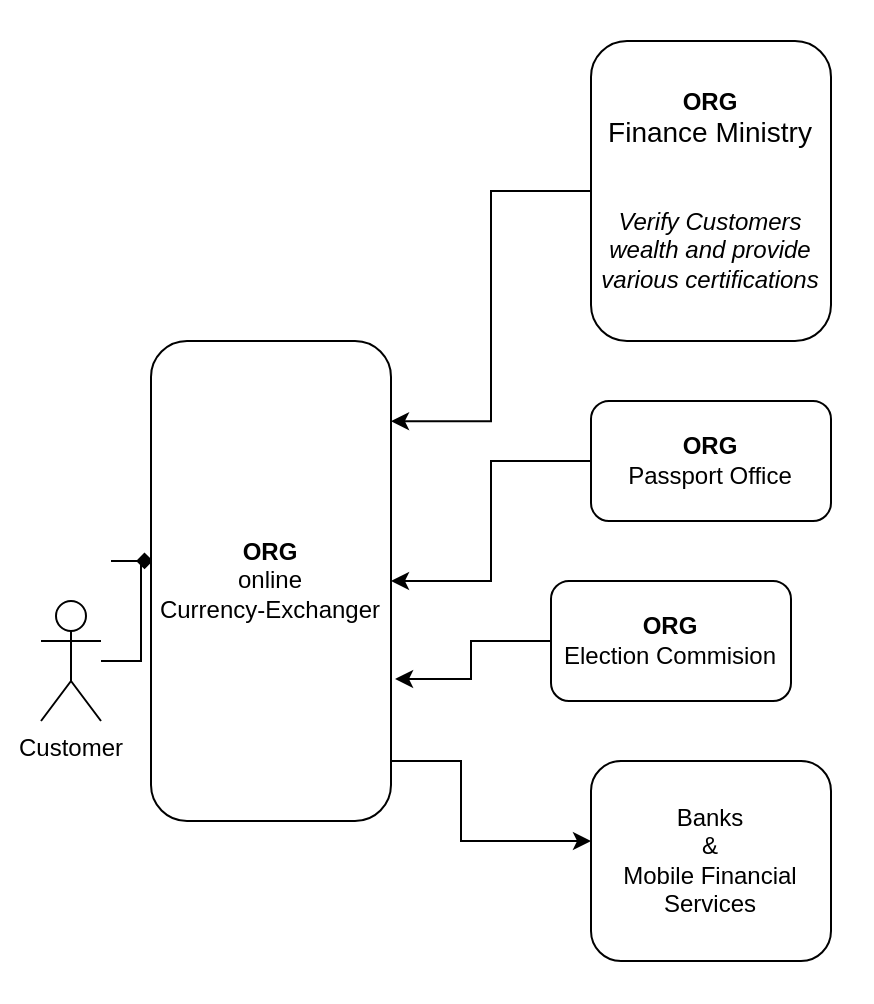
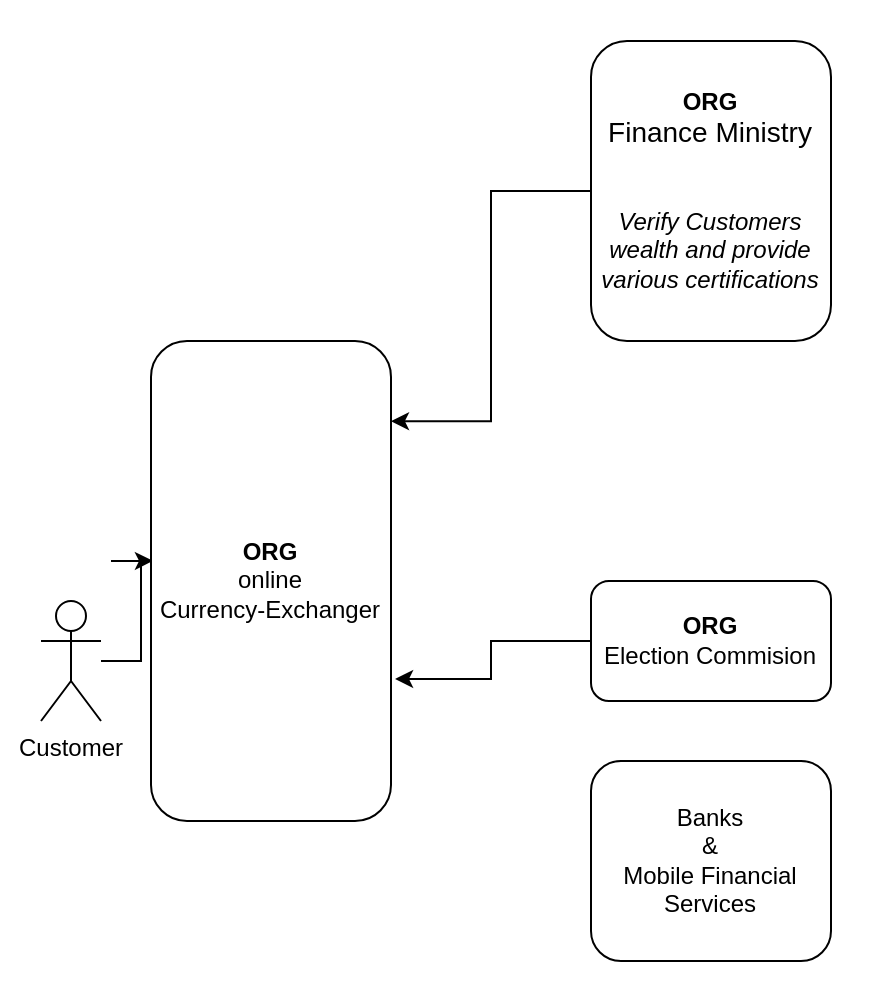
  <mxCell id="0" />
  <mxCell id="1" parent="0" />
- <mxCell id="2" style="edgeStyle=orthogonalEdgeStyle;rounded=0;orthogonalLoop=1;jettySize=auto;html=1;entryX=0.008;entryY=0.458;entryDx=0;entryDy=0;entryPerimeter=0;endArrow=diamond;" edge="1" parent="1" source="3" target="5"><mxGeometry relative="1" as="geometry" /></mxCell>
+ <mxCell id="2" style="edgeStyle=orthogonalEdgeStyle;rounded=0;orthogonalLoop=1;jettySize=auto;html=1;entryX=0.008;entryY=0.458;entryDx=0;entryDy=0;entryPerimeter=0;" edge="1" parent="1" source="3" target="5"><mxGeometry relative="1" as="geometry" /></mxCell>
  <mxCell id="3" value="&lt;div&gt;Customer&lt;/div&gt;&lt;div&gt;&lt;br&gt;&lt;/div&gt;" style="shape=umlActor;verticalLabelPosition=bottom;verticalAlign=top;html=1;outlineConnect=0;" vertex="1" parent="1"><mxGeometry x="20" y="300" width="30" height="60" as="geometry" /></mxCell>
- <mxCell id="4" style="edgeStyle=orthogonalEdgeStyle;rounded=0;orthogonalLoop=1;jettySize=auto;html=1;" edge="1" parent="1" source="5" target="8"><mxGeometry relative="1" as="geometry"><Array as="points"><mxPoint x="230" y="380" /><mxPoint x="230" y="420" /><mxPoint x="355" y="420" /></Array></mxGeometry></mxCell>
  <mxCell id="5" value="&lt;div&gt;&lt;b&gt;ORG&lt;/b&gt;&lt;/div&gt;&lt;div&gt;online&lt;b&gt;&lt;br&gt;&lt;/b&gt;&lt;/div&gt;Currency-Exchanger" style="rounded=1;whiteSpace=wrap;html=1;" vertex="1" parent="1"><mxGeometry x="75" y="170" width="120" height="240" as="geometry" /></mxCell>
  <mxCell id="6" style="edgeStyle=orthogonalEdgeStyle;rounded=0;orthogonalLoop=1;jettySize=auto;html=1;entryX=1;entryY=0.167;entryDx=0;entryDy=0;entryPerimeter=0;" edge="1" parent="1" source="7" target="5"><mxGeometry relative="1" as="geometry"><mxPoint x="215" y="200" as="targetPoint" /></mxGeometry></mxCell>
  <mxCell id="7" value="&lt;div&gt;&lt;b&gt;ORG&lt;/b&gt;&lt;br&gt;&lt;font style=&quot;font-size: 14px&quot;&gt;Finance Ministry&lt;/font&gt;&lt;/div&gt;&lt;br&gt;&lt;br&gt;&lt;div&gt;&lt;i&gt;Verify Customers wealth and provide various certifications&lt;/i&gt;&lt;/div&gt;" style="rounded=1;whiteSpace=wrap;html=1;" vertex="1" parent="1"><mxGeometry x="295" y="20" width="120" height="150" as="geometry" /></mxCell>
  <mxCell id="8" value="&lt;div&gt;Banks&lt;/div&gt;&lt;div&gt;&amp;amp;&lt;/div&gt;&lt;div&gt;Mobile Financial Services&lt;br&gt;&lt;/div&gt;" style="rounded=1;whiteSpace=wrap;html=1;" vertex="1" parent="1"><mxGeometry x="295" y="380" width="120" height="100" as="geometry" /></mxCell>
- <mxCell id="9" style="edgeStyle=orthogonalEdgeStyle;rounded=0;orthogonalLoop=1;jettySize=auto;html=1;" edge="1" parent="1" source="10" target="5"><mxGeometry relative="1" as="geometry" /></mxCell>
- <mxCell id="10" value="&lt;div&gt;&lt;b&gt;ORG&lt;/b&gt;&lt;/div&gt;&lt;div&gt;Passport Office&lt;br&gt;&lt;/div&gt;" style="rounded=1;whiteSpace=wrap;html=1;" vertex="1" parent="1"><mxGeometry x="295" y="200" width="120" height="60" as="geometry" /></mxCell>
  <mxCell id="11" style="edgeStyle=orthogonalEdgeStyle;rounded=0;orthogonalLoop=1;jettySize=auto;html=1;entryX=1.017;entryY=0.704;entryDx=0;entryDy=0;entryPerimeter=0;" edge="1" parent="1" source="12" target="5"><mxGeometry relative="1" as="geometry" /></mxCell>
- <mxCell id="12" value="&lt;div&gt;&lt;b&gt;ORG&lt;/b&gt;&lt;/div&gt;&lt;div&gt;Election Commision&lt;br&gt;&lt;b&gt;&lt;/b&gt;&lt;/div&gt;" style="rounded=1;whiteSpace=wrap;html=1;" vertex="1" parent="1"><mxGeometry x="275" y="290" width="120" height="60" as="geometry" /></mxCell>
+ <mxCell id="12" value="&lt;div&gt;&lt;b&gt;ORG&lt;/b&gt;&lt;/div&gt;&lt;div&gt;Election Commision&lt;br&gt;&lt;b&gt;&lt;/b&gt;&lt;/div&gt;" style="rounded=1;whiteSpace=wrap;html=1;" vertex="1" parent="1"><mxGeometry x="295" y="290" width="120" height="60" as="geometry" /></mxCell>
